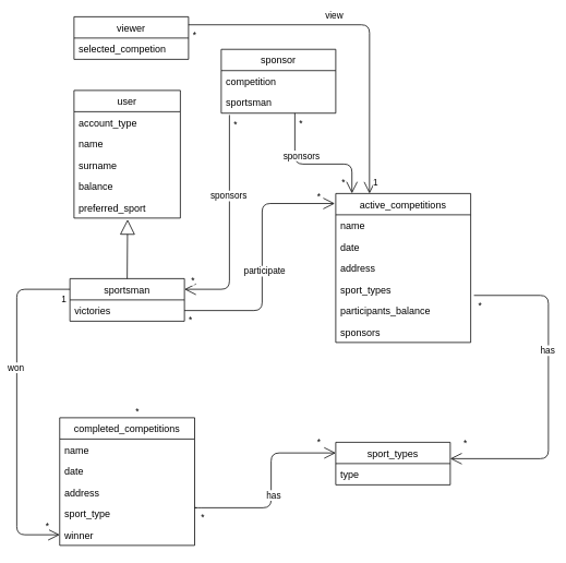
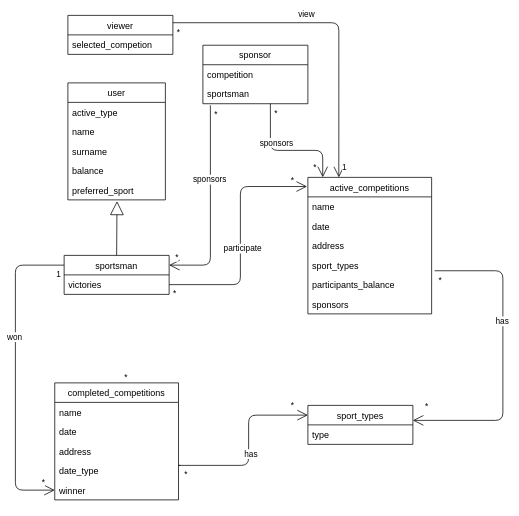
  <mxCell id="0" />
  <mxCell id="1" parent="0" />
  <mxCell id="2" value="user" style="swimlane;fontStyle=0;childLayout=stackLayout;horizontal=1;startSize=26;fillColor=none;horizontalStack=0;resizeParent=1;resizeParentMax=0;resizeLast=0;collapsible=1;marginBottom=0;" parent="1" vertex="1"><mxGeometry x="90" y="110" width="130" height="156" as="geometry" /></mxCell>
- <mxCell id="3" value="account_type" style="text;strokeColor=none;fillColor=none;align=left;verticalAlign=top;spacingLeft=4;spacingRight=4;overflow=hidden;rotatable=0;points=[[0,0.5],[1,0.5]];portConstraint=eastwest;" parent="2" vertex="1"><mxGeometry y="26" width="130" height="26" as="geometry" /></mxCell>
+ <mxCell id="3" value="active_type" style="text;strokeColor=none;fillColor=none;align=left;verticalAlign=top;spacingLeft=4;spacingRight=4;overflow=hidden;rotatable=0;points=[[0,0.5],[1,0.5]];portConstraint=eastwest;" parent="2" vertex="1"><mxGeometry y="26" width="130" height="26" as="geometry" /></mxCell>
  <mxCell id="4" value="name" style="text;strokeColor=none;fillColor=none;align=left;verticalAlign=top;spacingLeft=4;spacingRight=4;overflow=hidden;rotatable=0;points=[[0,0.5],[1,0.5]];portConstraint=eastwest;" parent="2" vertex="1"><mxGeometry y="52" width="130" height="26" as="geometry" /></mxCell>
  <mxCell id="5" value="surname" style="text;strokeColor=none;fillColor=none;align=left;verticalAlign=top;spacingLeft=4;spacingRight=4;overflow=hidden;rotatable=0;points=[[0,0.5],[1,0.5]];portConstraint=eastwest;" parent="2" vertex="1"><mxGeometry y="78" width="130" height="26" as="geometry" /></mxCell>
  <mxCell id="6" value="balance" style="text;strokeColor=none;fillColor=none;align=left;verticalAlign=top;spacingLeft=4;spacingRight=4;overflow=hidden;rotatable=0;points=[[0,0.5],[1,0.5]];portConstraint=eastwest;" parent="2" vertex="1"><mxGeometry y="104" width="130" height="26" as="geometry" /></mxCell>
  <mxCell id="7" value="preferred_sport" style="text;strokeColor=none;fillColor=none;align=left;verticalAlign=top;spacingLeft=4;spacingRight=4;overflow=hidden;rotatable=0;points=[[0,0.5],[1,0.5]];portConstraint=eastwest;" parent="2" vertex="1"><mxGeometry y="130" width="130" height="26" as="geometry" /></mxCell>
  <mxCell id="8" value="viewer" style="swimlane;fontStyle=0;childLayout=stackLayout;horizontal=1;startSize=26;fillColor=none;horizontalStack=0;resizeParent=1;resizeParentMax=0;resizeLast=0;collapsible=1;marginBottom=0;" parent="1" vertex="1"><mxGeometry x="90" y="20" width="140" height="52" as="geometry" /></mxCell>
  <mxCell id="9" value="selected_competion" style="text;strokeColor=none;fillColor=none;align=left;verticalAlign=top;spacingLeft=4;spacingRight=4;overflow=hidden;rotatable=0;points=[[0,0.5],[1,0.5]];portConstraint=eastwest;" parent="8" vertex="1"><mxGeometry y="26" width="140" height="26" as="geometry" /></mxCell>
  <mxCell id="10" value="sportsman" style="swimlane;fontStyle=0;childLayout=stackLayout;horizontal=1;startSize=26;fillColor=none;horizontalStack=0;resizeParent=1;resizeParentMax=0;resizeLast=0;collapsible=1;marginBottom=0;" parent="1" vertex="1"><mxGeometry x="85" y="340" width="140" height="52" as="geometry" /></mxCell>
  <mxCell id="11" value="victories" style="text;strokeColor=none;fillColor=none;align=left;verticalAlign=top;spacingLeft=4;spacingRight=4;overflow=hidden;rotatable=0;points=[[0,0.5],[1,0.5]];portConstraint=eastwest;" parent="10" vertex="1"><mxGeometry y="26" width="140" height="26" as="geometry" /></mxCell>
  <mxCell id="12" value="" style="endArrow=block;endSize=16;endFill=0;html=1;exitX=0.5;exitY=0;exitDx=0;exitDy=0;entryX=0.504;entryY=1.066;entryDx=0;entryDy=0;entryPerimeter=0;" parent="1" source="10" target="7" edge="1"><mxGeometry x="0.007" y="-8" width="160" relative="1" as="geometry"><mxPoint x="40" y="350" as="sourcePoint" /><mxPoint x="150" y="270" as="targetPoint" /><mxPoint as="offset" /></mxGeometry></mxCell>
  <mxCell id="13" value="completed_competitions" style="swimlane;fontStyle=0;childLayout=stackLayout;horizontal=1;startSize=26;fillColor=none;horizontalStack=0;resizeParent=1;resizeParentMax=0;resizeLast=0;collapsible=1;marginBottom=0;" parent="1" vertex="1"><mxGeometry x="72.5" y="510" width="165" height="156" as="geometry" /></mxCell>
  <mxCell id="14" value="name" style="text;strokeColor=none;fillColor=none;align=left;verticalAlign=top;spacingLeft=4;spacingRight=4;overflow=hidden;rotatable=0;points=[[0,0.5],[1,0.5]];portConstraint=eastwest;" parent="13" vertex="1"><mxGeometry y="26" width="165" height="26" as="geometry" /></mxCell>
  <mxCell id="15" value="date" style="text;strokeColor=none;fillColor=none;align=left;verticalAlign=top;spacingLeft=4;spacingRight=4;overflow=hidden;rotatable=0;points=[[0,0.5],[1,0.5]];portConstraint=eastwest;" parent="13" vertex="1"><mxGeometry y="52" width="165" height="26" as="geometry" /></mxCell>
  <mxCell id="16" value="address" style="text;strokeColor=none;fillColor=none;align=left;verticalAlign=top;spacingLeft=4;spacingRight=4;overflow=hidden;rotatable=0;points=[[0,0.5],[1,0.5]];portConstraint=eastwest;" parent="13" vertex="1"><mxGeometry y="78" width="165" height="26" as="geometry" /></mxCell>
- <mxCell id="17" value="sport_type" style="text;strokeColor=none;fillColor=none;align=left;verticalAlign=top;spacingLeft=4;spacingRight=4;overflow=hidden;rotatable=0;points=[[0,0.5],[1,0.5]];portConstraint=eastwest;" parent="13" vertex="1"><mxGeometry y="104" width="165" height="26" as="geometry" /></mxCell>
+ <mxCell id="17" value="date_type" style="text;strokeColor=none;fillColor=none;align=left;verticalAlign=top;spacingLeft=4;spacingRight=4;overflow=hidden;rotatable=0;points=[[0,0.5],[1,0.5]];portConstraint=eastwest;" parent="13" vertex="1"><mxGeometry y="104" width="165" height="26" as="geometry" /></mxCell>
  <mxCell id="18" value="winner" style="text;strokeColor=none;fillColor=none;align=left;verticalAlign=top;spacingLeft=4;spacingRight=4;overflow=hidden;rotatable=0;points=[[0,0.5],[1,0.5]];portConstraint=eastwest;" parent="13" vertex="1"><mxGeometry y="130" width="165" height="26" as="geometry" /></mxCell>
  <mxCell id="19" value="active_competitions" style="swimlane;fontStyle=0;childLayout=stackLayout;horizontal=1;startSize=26;fillColor=none;horizontalStack=0;resizeParent=1;resizeParentMax=0;resizeLast=0;collapsible=1;marginBottom=0;" parent="1" vertex="1"><mxGeometry x="410" y="236" width="165" height="182" as="geometry" /></mxCell>
  <mxCell id="20" value="name" style="text;strokeColor=none;fillColor=none;align=left;verticalAlign=top;spacingLeft=4;spacingRight=4;overflow=hidden;rotatable=0;points=[[0,0.5],[1,0.5]];portConstraint=eastwest;" parent="19" vertex="1"><mxGeometry y="26" width="165" height="26" as="geometry" /></mxCell>
  <mxCell id="21" value="date" style="text;strokeColor=none;fillColor=none;align=left;verticalAlign=top;spacingLeft=4;spacingRight=4;overflow=hidden;rotatable=0;points=[[0,0.5],[1,0.5]];portConstraint=eastwest;" parent="19" vertex="1"><mxGeometry y="52" width="165" height="26" as="geometry" /></mxCell>
  <mxCell id="22" value="address" style="text;strokeColor=none;fillColor=none;align=left;verticalAlign=top;spacingLeft=4;spacingRight=4;overflow=hidden;rotatable=0;points=[[0,0.5],[1,0.5]];portConstraint=eastwest;" parent="19" vertex="1"><mxGeometry y="78" width="165" height="26" as="geometry" /></mxCell>
  <mxCell id="23" value="sport_types" style="text;strokeColor=none;fillColor=none;align=left;verticalAlign=top;spacingLeft=4;spacingRight=4;overflow=hidden;rotatable=0;points=[[0,0.5],[1,0.5]];portConstraint=eastwest;" parent="19" vertex="1"><mxGeometry y="104" width="165" height="26" as="geometry" /></mxCell>
  <mxCell id="24" value="participants_balance" style="text;strokeColor=none;fillColor=none;align=left;verticalAlign=top;spacingLeft=4;spacingRight=4;overflow=hidden;rotatable=0;points=[[0,0.5],[1,0.5]];portConstraint=eastwest;" parent="19" vertex="1"><mxGeometry y="130" width="165" height="26" as="geometry" /></mxCell>
  <mxCell id="25" value="sponsors" style="text;strokeColor=none;fillColor=none;align=left;verticalAlign=top;spacingLeft=4;spacingRight=4;overflow=hidden;rotatable=0;points=[[0,0.5],[1,0.5]];portConstraint=eastwest;" parent="19" vertex="1"><mxGeometry y="156" width="165" height="26" as="geometry" /></mxCell>
  <mxCell id="26" value="*" style="edgeLabel;resizable=0;html=1;align=right;verticalAlign=bottom;" parent="1" connectable="0" vertex="1"><mxGeometry x="170.001" y="510" as="geometry" /></mxCell>
  <mxCell id="27" value="" style="endArrow=none;html=1;startSize=12;startArrow=open;startFill=0;exitX=-0.007;exitY=0.067;exitDx=0;exitDy=0;entryX=1;entryY=0.5;entryDx=0;entryDy=0;exitPerimeter=0;edgeStyle=orthogonalEdgeStyle;" parent="1" source="19" edge="1"><mxGeometry relative="1" as="geometry"><mxPoint x="250.28" y="330.26" as="sourcePoint" /><mxPoint x="225" y="379" as="targetPoint" /><Array as="points"><mxPoint x="320" y="248" /><mxPoint x="320" y="379" /></Array></mxGeometry></mxCell>
  <mxCell id="28" value="*" style="edgeLabel;resizable=0;html=1;align=right;verticalAlign=bottom;" parent="27" connectable="0" vertex="1"><mxGeometry x="1" relative="1" as="geometry"><mxPoint x="10" y="20" as="offset" /></mxGeometry></mxCell>
  <mxCell id="29" value="participate" style="edgeLabel;html=1;align=center;verticalAlign=middle;resizable=0;points=[];" parent="27" vertex="1" connectable="0"><mxGeometry x="0.17" y="2" relative="1" as="geometry"><mxPoint y="-13" as="offset" /></mxGeometry></mxCell>
  <mxCell id="30" value="*" style="edgeLabel;resizable=0;html=1;align=right;verticalAlign=bottom;" parent="1" connectable="0" vertex="1"><mxGeometry x="389.995" y="200" as="geometry"><mxPoint x="2" y="48" as="offset" /></mxGeometry></mxCell>
  <mxCell id="31" value="" style="endArrow=none;html=1;startSize=12;startArrow=open;startFill=0;entryX=1;entryY=0.5;entryDx=0;entryDy=0;edgeStyle=orthogonalEdgeStyle;exitX=0.25;exitY=0;exitDx=0;exitDy=0;" parent="1" source="19" edge="1"><mxGeometry relative="1" as="geometry"><mxPoint x="380" y="180" as="sourcePoint" /><mxPoint x="230" y="29.81" as="targetPoint" /><Array as="points"><mxPoint x="451" y="30" /></Array></mxGeometry></mxCell>
  <mxCell id="32" value="*" style="edgeLabel;resizable=0;html=1;align=right;verticalAlign=bottom;" parent="31" connectable="0" vertex="1"><mxGeometry x="1" relative="1" as="geometry"><mxPoint x="10" y="20" as="offset" /></mxGeometry></mxCell>
  <mxCell id="33" value="view" style="edgeLabel;html=1;align=center;verticalAlign=middle;resizable=0;points=[];" parent="31" vertex="1" connectable="0"><mxGeometry x="0.17" y="2" relative="1" as="geometry"><mxPoint y="-13" as="offset" /></mxGeometry></mxCell>
  <mxCell id="34" value="sponsor" style="swimlane;fontStyle=0;childLayout=stackLayout;horizontal=1;startSize=26;fillColor=none;horizontalStack=0;resizeParent=1;resizeParentMax=0;resizeLast=0;collapsible=1;marginBottom=0;" parent="1" vertex="1"><mxGeometry x="270" y="59.81" width="140" height="78" as="geometry" /></mxCell>
  <mxCell id="35" value="competition" style="text;strokeColor=none;fillColor=none;align=left;verticalAlign=top;spacingLeft=4;spacingRight=4;overflow=hidden;rotatable=0;points=[[0,0.5],[1,0.5]];portConstraint=eastwest;" parent="34" vertex="1"><mxGeometry y="26" width="140" height="26" as="geometry" /></mxCell>
  <mxCell id="36" value="sportsman" style="text;strokeColor=none;fillColor=none;align=left;verticalAlign=top;spacingLeft=4;spacingRight=4;overflow=hidden;rotatable=0;points=[[0,0.5],[1,0.5]];portConstraint=eastwest;" parent="34" vertex="1"><mxGeometry y="52" width="140" height="26" as="geometry" /></mxCell>
  <mxCell id="37" value="" style="endArrow=none;html=1;startSize=12;startArrow=open;startFill=0;edgeStyle=orthogonalEdgeStyle;exitX=1;exitY=0.25;exitDx=0;exitDy=0;" parent="1" source="10" edge="1"><mxGeometry relative="1" as="geometry"><mxPoint x="461.25" y="246" as="sourcePoint" /><mxPoint x="280" y="140" as="targetPoint" /><Array as="points"><mxPoint x="280" y="353" /></Array></mxGeometry></mxCell>
  <mxCell id="38" value="*" style="edgeLabel;resizable=0;html=1;align=right;verticalAlign=bottom;" parent="37" connectable="0" vertex="1"><mxGeometry x="1" relative="1" as="geometry"><mxPoint x="10" y="20" as="offset" /></mxGeometry></mxCell>
  <mxCell id="39" value="sponsors" style="edgeLabel;html=1;align=center;verticalAlign=middle;resizable=0;points=[];" parent="37" vertex="1" connectable="0"><mxGeometry x="0.17" y="2" relative="1" as="geometry"><mxPoint y="-13" as="offset" /></mxGeometry></mxCell>
  <mxCell id="40" value="*" style="edgeLabel;resizable=0;html=1;align=right;verticalAlign=bottom;" parent="1" connectable="0" vertex="1"><mxGeometry x="237.5" y="350" as="geometry" /></mxCell>
  <mxCell id="41" value="" style="endArrow=none;html=1;startSize=12;startArrow=open;startFill=0;edgeStyle=orthogonalEdgeStyle;exitX=0.12;exitY=-0.001;exitDx=0;exitDy=0;exitPerimeter=0;" parent="1" source="19" edge="1"><mxGeometry relative="1" as="geometry"><mxPoint x="430" y="230" as="sourcePoint" /><mxPoint x="360" y="137.81" as="targetPoint" /><Array as="points"><mxPoint x="430" y="200" /><mxPoint x="360" y="200" /></Array></mxGeometry></mxCell>
  <mxCell id="42" value="*" style="edgeLabel;resizable=0;html=1;align=right;verticalAlign=bottom;" parent="41" connectable="0" vertex="1"><mxGeometry x="1" relative="1" as="geometry"><mxPoint x="10" y="20" as="offset" /></mxGeometry></mxCell>
  <mxCell id="43" value="sponsors" style="edgeLabel;html=1;align=center;verticalAlign=middle;resizable=0;points=[];" parent="41" vertex="1" connectable="0"><mxGeometry x="0.17" y="2" relative="1" as="geometry"><mxPoint y="-13" as="offset" /></mxGeometry></mxCell>
  <mxCell id="44" value="*" style="edgeLabel;resizable=0;html=1;align=right;verticalAlign=bottom;" parent="1" connectable="0" vertex="1"><mxGeometry x="419.995" y="182" as="geometry"><mxPoint x="2" y="48" as="offset" /></mxGeometry></mxCell>
  <mxCell id="45" value="1" style="edgeLabel;resizable=0;html=1;align=right;verticalAlign=bottom;" parent="1" connectable="0" vertex="1"><mxGeometry x="459.995" y="182" as="geometry"><mxPoint x="2" y="48" as="offset" /></mxGeometry></mxCell>
  <mxCell id="46" value="sport_types" style="swimlane;fontStyle=0;childLayout=stackLayout;horizontal=1;startSize=26;fillColor=none;horizontalStack=0;resizeParent=1;resizeParentMax=0;resizeLast=0;collapsible=1;marginBottom=0;" parent="1" vertex="1"><mxGeometry x="410" y="540" width="140" height="52" as="geometry" /></mxCell>
  <mxCell id="47" value="type" style="text;strokeColor=none;fillColor=none;align=left;verticalAlign=top;spacingLeft=4;spacingRight=4;overflow=hidden;rotatable=0;points=[[0,0.5],[1,0.5]];portConstraint=eastwest;" parent="46" vertex="1"><mxGeometry y="26" width="140" height="26" as="geometry" /></mxCell>
  <mxCell id="48" value="" style="endArrow=none;html=1;startSize=12;startArrow=open;startFill=0;edgeStyle=orthogonalEdgeStyle;exitX=0;exitY=0.25;exitDx=0;exitDy=0;" parent="1" source="46" edge="1"><mxGeometry relative="1" as="geometry"><mxPoint x="430" y="470" as="sourcePoint" /><mxPoint x="240" y="620" as="targetPoint" /><Array as="points"><mxPoint x="331" y="553" /><mxPoint x="331" y="620" /><mxPoint x="236" y="620" /></Array></mxGeometry></mxCell>
  <mxCell id="49" value="*" style="edgeLabel;resizable=0;html=1;align=right;verticalAlign=bottom;" parent="48" connectable="0" vertex="1"><mxGeometry x="1" relative="1" as="geometry"><mxPoint x="10" y="20" as="offset" /></mxGeometry></mxCell>
  <mxCell id="50" value="has" style="edgeLabel;html=1;align=center;verticalAlign=middle;resizable=0;points=[];" parent="48" vertex="1" connectable="0"><mxGeometry x="0.17" y="2" relative="1" as="geometry"><mxPoint y="-13" as="offset" /></mxGeometry></mxCell>
  <mxCell id="51" value="*" style="edgeLabel;resizable=0;html=1;align=right;verticalAlign=bottom;" parent="1" connectable="0" vertex="1"><mxGeometry x="389.995" y="500" as="geometry"><mxPoint x="2" y="48" as="offset" /></mxGeometry></mxCell>
  <mxCell id="52" value="" style="endArrow=none;html=1;startSize=12;startArrow=open;startFill=0;edgeStyle=orthogonalEdgeStyle;exitX=1;exitY=0.385;exitDx=0;exitDy=0;exitPerimeter=0;" parent="1" source="46" edge="1"><mxGeometry relative="1" as="geometry"><mxPoint x="560" y="560" as="sourcePoint" /><mxPoint x="578.94" y="360.5" as="targetPoint" /><Array as="points"><mxPoint x="670" y="560" /><mxPoint x="670" y="361" /></Array></mxGeometry></mxCell>
  <mxCell id="53" value="*" style="edgeLabel;resizable=0;html=1;align=right;verticalAlign=bottom;" parent="52" connectable="0" vertex="1"><mxGeometry x="1" relative="1" as="geometry"><mxPoint x="10" y="20" as="offset" /></mxGeometry></mxCell>
  <mxCell id="54" value="has" style="edgeLabel;html=1;align=center;verticalAlign=middle;resizable=0;points=[];" parent="52" vertex="1" connectable="0"><mxGeometry x="0.17" y="2" relative="1" as="geometry"><mxPoint y="-13" as="offset" /></mxGeometry></mxCell>
  <mxCell id="55" value="*" style="edgeLabel;resizable=0;html=1;align=right;verticalAlign=bottom;" parent="1" connectable="0" vertex="1"><mxGeometry x="599.059" y="390.5" as="geometry"><mxPoint x="-28" y="158" as="offset" /></mxGeometry></mxCell>
  <mxCell id="56" value="" style="endArrow=none;html=1;startSize=12;startArrow=open;startFill=0;exitX=0;exitY=0.5;exitDx=0;exitDy=0;entryX=0;entryY=0.25;entryDx=0;entryDy=0;edgeStyle=orthogonalEdgeStyle;" parent="1" source="18" target="10" edge="1"><mxGeometry relative="1" as="geometry"><mxPoint x="30.28" y="510" as="sourcePoint" /><mxPoint x="30" y="393.742" as="targetPoint" /><Array as="points"><mxPoint x="20" y="653" /><mxPoint x="20" y="353" /></Array></mxGeometry></mxCell>
  <mxCell id="57" value="1" style="edgeLabel;resizable=0;html=1;align=right;verticalAlign=bottom;" parent="56" connectable="0" vertex="1"><mxGeometry x="1" relative="1" as="geometry"><mxPoint x="-5" y="20" as="offset" /></mxGeometry></mxCell>
  <mxCell id="58" value="won" style="edgeLabel;html=1;align=center;verticalAlign=middle;resizable=0;points=[];" parent="56" vertex="1" connectable="0"><mxGeometry x="0.17" y="2" relative="1" as="geometry"><mxPoint y="-13" as="offset" /></mxGeometry></mxCell>
  <mxCell id="59" value="*" style="edgeLabel;resizable=0;html=1;align=right;verticalAlign=bottom;" parent="1" connectable="0" vertex="1"><mxGeometry x="59.998" y="650" as="geometry" /></mxCell>
